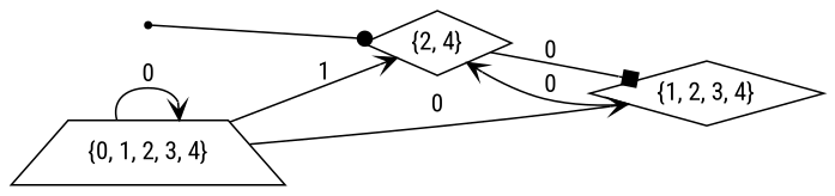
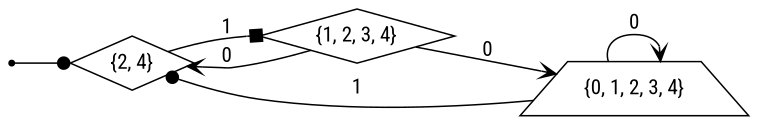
  digraph {
    fontname="Roboto Condensed"
    rankdir=LR
    node [fontname="Roboto Condensed" shape=diamond]
    edge [arrowhead=vee fontname="Roboto Condensed"]
    dummy [shape=point]
    "{2, 4}"
    "{1, 2, 3, 4}"
    "{0, 1, 2, 3, 4}" [shape=trapezium]
    dummy -> "{2, 4}" [arrowhead=dot]
-   "{2, 4}" -> "{1, 2, 3, 4}" [arrowhead=box label=0]
+   "{2, 4}" -> "{1, 2, 3, 4}" [arrowhead=box label=1]
    "{1, 2, 3, 4}" -> "{2, 4}" [label=0]
-   "{0, 1, 2, 3, 4}" -> "{1, 2, 3, 4}" [label=0]
-   "{0, 1, 2, 3, 4}" -> "{2, 4}" [label=1]
+   "{1, 2, 3, 4}" -> "{0, 1, 2, 3, 4}" [label=0]
+   "{0, 1, 2, 3, 4}" -> "{2, 4}" [arrowhead=dot label=1]
    "{0, 1, 2, 3, 4}" -> "{0, 1, 2, 3, 4}" [label=0]
  }
